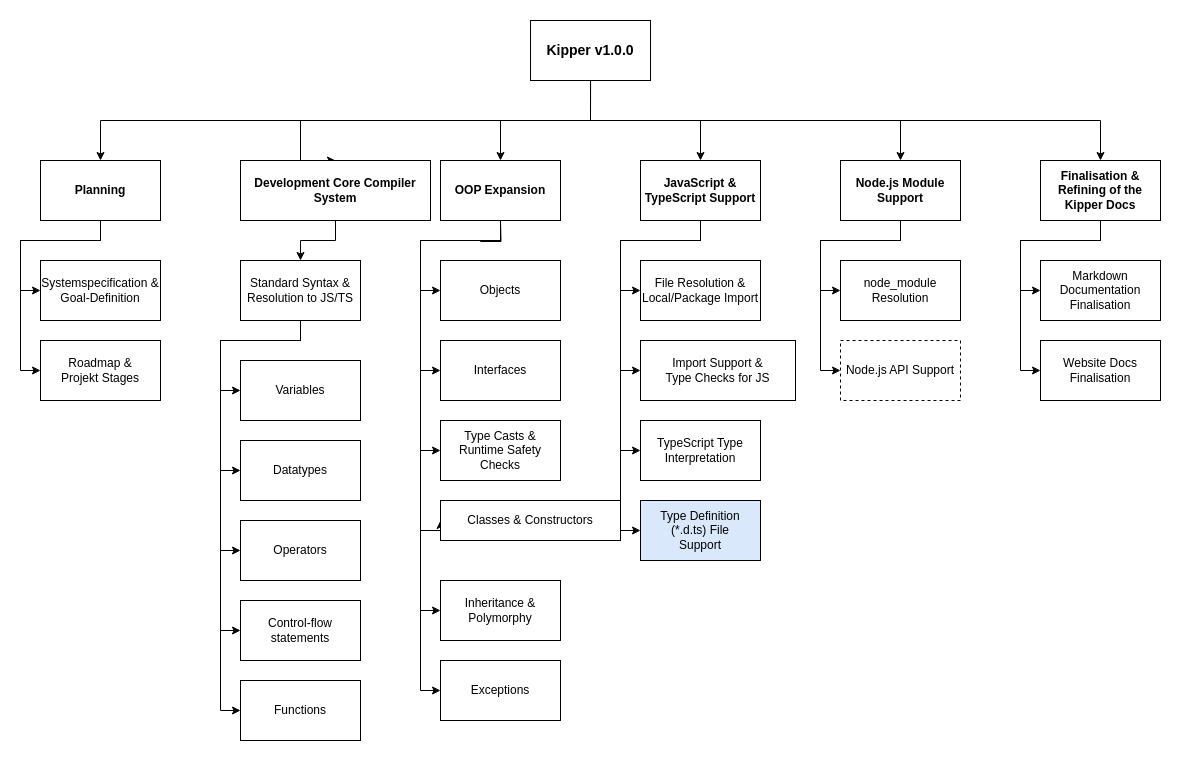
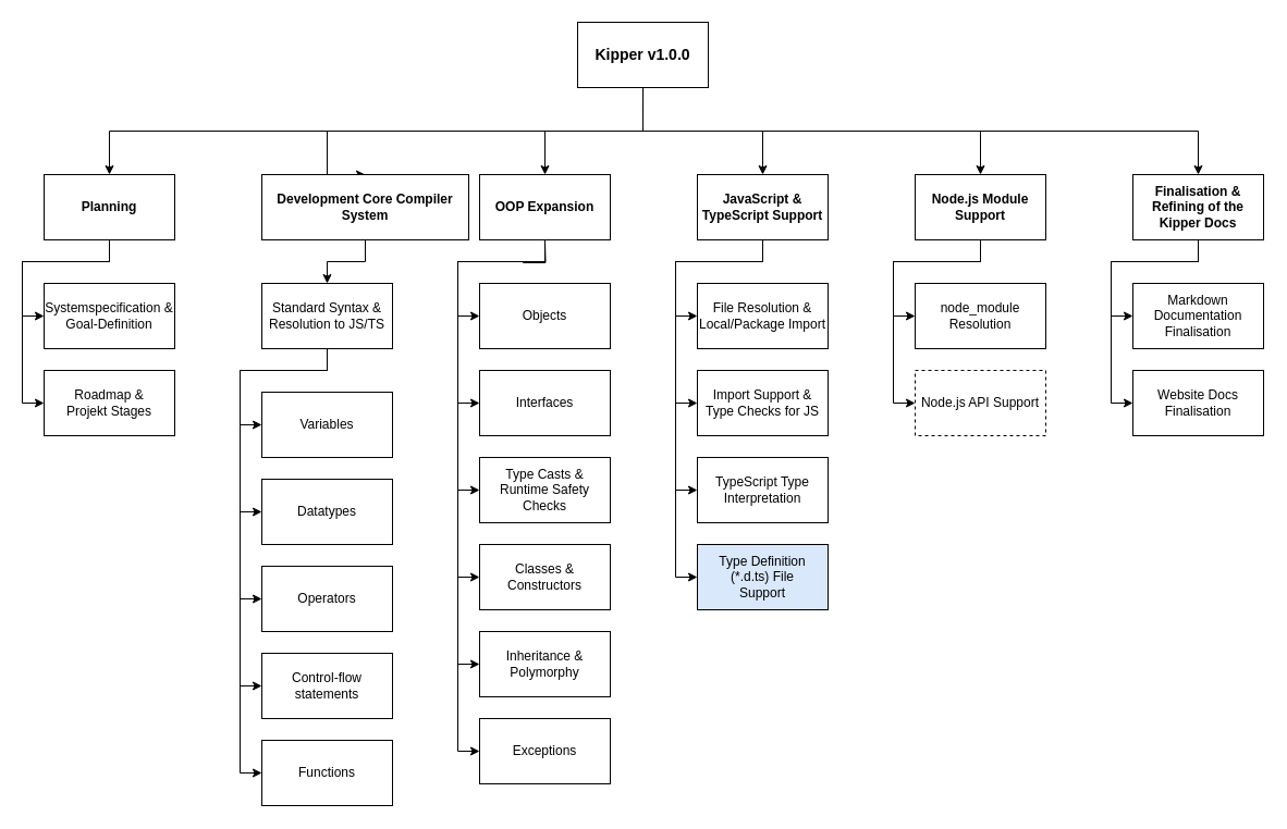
  <mxCell id="0" />
  <mxCell id="1" parent="0" />
  <mxCell id="2" style="edgeStyle=orthogonalEdgeStyle;rounded=0;orthogonalLoop=1;jettySize=auto;html=1;exitX=0.5;exitY=1;exitDx=0;exitDy=0;entryX=0.5;entryY=0;entryDx=0;entryDy=0;" parent="1" source="8" target="11" edge="1"><mxGeometry relative="1" as="geometry"><mxPoint x="700" y="80" as="sourcePoint" /><Array as="points"><mxPoint x="590" y="120" /><mxPoint x="100" y="120" /></Array></mxGeometry></mxCell>
  <mxCell id="3" style="edgeStyle=orthogonalEdgeStyle;rounded=0;orthogonalLoop=1;jettySize=auto;html=1;exitX=0.5;exitY=1;exitDx=0;exitDy=0;entryX=0.5;entryY=0;entryDx=0;entryDy=0;" parent="1" source="8" target="13" edge="1"><mxGeometry relative="1" as="geometry"><mxPoint x="700" y="80" as="sourcePoint" /><Array as="points"><mxPoint x="590" y="120" /><mxPoint x="300" y="120" /></Array></mxGeometry></mxCell>
  <mxCell id="4" style="edgeStyle=orthogonalEdgeStyle;rounded=0;orthogonalLoop=1;jettySize=auto;html=1;exitX=0.5;exitY=1;exitDx=0;exitDy=0;" parent="1" source="8" target="14" edge="1"><mxGeometry relative="1" as="geometry"><mxPoint x="700" y="80" as="sourcePoint" /><Array as="points"><mxPoint x="590" y="120" /><mxPoint x="500" y="120" /></Array></mxGeometry></mxCell>
  <mxCell id="5" style="edgeStyle=orthogonalEdgeStyle;rounded=0;orthogonalLoop=1;jettySize=auto;html=1;exitX=0.5;exitY=1;exitDx=0;exitDy=0;entryX=0.5;entryY=0;entryDx=0;entryDy=0;fontSize=14;" parent="1" source="8" target="44" edge="1"><mxGeometry relative="1" as="geometry"><mxPoint x="700" y="80" as="sourcePoint" /></mxGeometry></mxCell>
  <mxCell id="6" style="edgeStyle=orthogonalEdgeStyle;rounded=0;orthogonalLoop=1;jettySize=auto;html=1;exitX=0.5;exitY=1;exitDx=0;exitDy=0;entryX=0.5;entryY=0;entryDx=0;entryDy=0;fontSize=14;" parent="1" source="8" target="51" edge="1"><mxGeometry relative="1" as="geometry"><mxPoint x="700" y="80" as="sourcePoint" /><Array as="points"><mxPoint x="590" y="120" /><mxPoint x="900" y="120" /></Array></mxGeometry></mxCell>
  <mxCell id="7" style="edgeStyle=orthogonalEdgeStyle;rounded=0;orthogonalLoop=1;jettySize=auto;html=1;exitX=0.5;exitY=1;exitDx=0;exitDy=0;entryX=0.5;entryY=0;entryDx=0;entryDy=0;fontSize=14;" parent="1" source="8" target="56" edge="1"><mxGeometry relative="1" as="geometry"><mxPoint x="700" y="80" as="sourcePoint" /><Array as="points"><mxPoint x="590" y="120" /><mxPoint x="1100" y="120" /></Array></mxGeometry></mxCell>
  <mxCell id="8" value="&lt;b&gt;&lt;font style=&quot;font-size: 14px;&quot;&gt;Kipper v1.0.0&lt;/font&gt;&lt;/b&gt;" style="rounded=0;whiteSpace=wrap;html=1;" parent="1" vertex="1"><mxGeometry x="530.02" y="20" width="120" height="60" as="geometry" /></mxCell>
  <mxCell id="9" style="edgeStyle=orthogonalEdgeStyle;rounded=0;orthogonalLoop=1;jettySize=auto;html=1;exitX=0.5;exitY=1;exitDx=0;exitDy=0;entryX=0;entryY=0.5;entryDx=0;entryDy=0;" parent="1" source="11" target="16" edge="1"><mxGeometry relative="1" as="geometry" /></mxCell>
  <mxCell id="10" style="edgeStyle=orthogonalEdgeStyle;rounded=0;orthogonalLoop=1;jettySize=auto;html=1;exitX=0.5;exitY=1;exitDx=0;exitDy=0;entryX=0;entryY=0.5;entryDx=0;entryDy=0;" parent="1" source="11" target="15" edge="1"><mxGeometry x="-0.04" y="-40" relative="1" as="geometry"><Array as="points"><mxPoint x="100" y="240" /><mxPoint x="20" y="240" /><mxPoint x="20" y="370" /></Array><mxPoint as="offset" /></mxGeometry></mxCell>
  <mxCell id="11" value="&lt;b&gt;Planning&lt;/b&gt;" style="rounded=0;whiteSpace=wrap;html=1;" parent="1" vertex="1"><mxGeometry x="40" y="160" width="120" height="60" as="geometry" /></mxCell>
  <mxCell id="12" style="edgeStyle=orthogonalEdgeStyle;rounded=0;orthogonalLoop=1;jettySize=auto;html=1;exitX=0.5;exitY=1;exitDx=0;exitDy=0;entryX=0.5;entryY=0;entryDx=0;entryDy=0;" parent="1" source="13" target="22" edge="1"><mxGeometry relative="1" as="geometry" /></mxCell>
  <mxCell id="13" value="&lt;b&gt;Development Core Compiler System&lt;/b&gt;" style="rounded=0;whiteSpace=wrap;html=1;" parent="1" vertex="1"><mxGeometry x="240" y="160" width="190" height="60" as="geometry" /></mxCell>
  <mxCell id="14" value="&lt;b&gt;OOP Expansion&lt;/b&gt;" style="rounded=0;whiteSpace=wrap;html=1;" parent="1" vertex="1"><mxGeometry x="440" y="160" width="120" height="60" as="geometry" /></mxCell>
  <mxCell id="15" value="Roadmap &amp;amp; &lt;br&gt;Projekt Stages" style="rounded=0;whiteSpace=wrap;html=1;" parent="1" vertex="1"><mxGeometry x="40" y="340" width="120" height="60" as="geometry" /></mxCell>
  <mxCell id="16" value="Systemspecification &amp;amp; Goal-Definition" style="rounded=0;whiteSpace=wrap;html=1;" parent="1" vertex="1"><mxGeometry x="40" y="260" width="120" height="60" as="geometry" /></mxCell>
  <mxCell id="17" style="edgeStyle=orthogonalEdgeStyle;rounded=0;orthogonalLoop=1;jettySize=auto;html=1;exitX=0.5;exitY=1;exitDx=0;exitDy=0;entryX=0;entryY=0.5;entryDx=0;entryDy=0;" parent="1" source="22" target="23" edge="1"><mxGeometry relative="1" as="geometry" /></mxCell>
  <mxCell id="18" style="edgeStyle=orthogonalEdgeStyle;rounded=0;orthogonalLoop=1;jettySize=auto;html=1;exitX=0.5;exitY=1;exitDx=0;exitDy=0;entryX=0;entryY=0.5;entryDx=0;entryDy=0;" parent="1" source="22" target="24" edge="1"><mxGeometry relative="1" as="geometry"><Array as="points"><mxPoint x="300" y="340" /><mxPoint x="220" y="340" /><mxPoint x="220" y="470" /></Array></mxGeometry></mxCell>
  <mxCell id="19" style="edgeStyle=orthogonalEdgeStyle;rounded=0;orthogonalLoop=1;jettySize=auto;html=1;exitX=0.5;exitY=1;exitDx=0;exitDy=0;entryX=0;entryY=0.5;entryDx=0;entryDy=0;" parent="1" source="22" target="25" edge="1"><mxGeometry x="-0.879" y="-60" relative="1" as="geometry"><Array as="points"><mxPoint x="300" y="340" /><mxPoint x="220" y="340" /><mxPoint x="220" y="550" /></Array><mxPoint as="offset" /></mxGeometry></mxCell>
  <mxCell id="20" style="edgeStyle=orthogonalEdgeStyle;rounded=0;orthogonalLoop=1;jettySize=auto;html=1;exitX=0.5;exitY=1;exitDx=0;exitDy=0;entryX=0;entryY=0.5;entryDx=0;entryDy=0;" parent="1" source="22" target="26" edge="1"><mxGeometry x="-0.902" y="-50" relative="1" as="geometry"><Array as="points"><mxPoint x="300" y="340" /><mxPoint x="220" y="340" /><mxPoint x="220" y="630" /></Array><mxPoint as="offset" /></mxGeometry></mxCell>
  <mxCell id="21" style="edgeStyle=orthogonalEdgeStyle;rounded=0;orthogonalLoop=1;jettySize=auto;html=1;exitX=0.5;exitY=1;exitDx=0;exitDy=0;entryX=0;entryY=0.5;entryDx=0;entryDy=0;" parent="1" source="22" target="27" edge="1"><mxGeometry x="-0.878" y="-70" relative="1" as="geometry"><Array as="points"><mxPoint x="300" y="340" /><mxPoint x="220" y="340" /><mxPoint x="220" y="710" /></Array><mxPoint as="offset" /></mxGeometry></mxCell>
  <mxCell id="22" value="Standard Syntax &amp;amp;&lt;br&gt;Resolution to JS/TS" style="rounded=0;whiteSpace=wrap;html=1;" parent="1" vertex="1"><mxGeometry x="240" y="260" width="120" height="60" as="geometry" /></mxCell>
  <mxCell id="23" value="Variables" style="rounded=0;whiteSpace=wrap;html=1;" parent="1" vertex="1"><mxGeometry x="240" y="360" width="120" height="60" as="geometry" /></mxCell>
  <mxCell id="24" value="Datatypes" style="rounded=0;whiteSpace=wrap;html=1;" parent="1" vertex="1"><mxGeometry x="240" y="440" width="120" height="60" as="geometry" /></mxCell>
  <mxCell id="25" value="Operators" style="rounded=0;whiteSpace=wrap;html=1;" parent="1" vertex="1"><mxGeometry x="240" y="520" width="120" height="60" as="geometry" /></mxCell>
  <mxCell id="26" value="Control-flow&lt;br&gt;statements" style="rounded=0;whiteSpace=wrap;html=1;" parent="1" vertex="1"><mxGeometry x="240" y="600" width="120" height="60" as="geometry" /></mxCell>
  <mxCell id="27" value="Functions" style="rounded=0;whiteSpace=wrap;html=1;" parent="1" vertex="1"><mxGeometry x="240" y="680" width="120" height="60" as="geometry" /></mxCell>
  <mxCell id="28" style="edgeStyle=orthogonalEdgeStyle;rounded=0;orthogonalLoop=1;jettySize=auto;html=1;exitX=0.5;exitY=1;exitDx=0;exitDy=0;entryX=0;entryY=0.5;entryDx=0;entryDy=0;" parent="1" target="34" edge="1"><mxGeometry relative="1" as="geometry"><mxPoint x="500" y="220" as="sourcePoint" /></mxGeometry></mxCell>
  <mxCell id="29" style="edgeStyle=orthogonalEdgeStyle;rounded=0;orthogonalLoop=1;jettySize=auto;html=1;exitX=0.5;exitY=1;exitDx=0;exitDy=0;entryX=0;entryY=0.5;entryDx=0;entryDy=0;" parent="1" target="35" edge="1"><mxGeometry x="-0.039" y="-50" relative="1" as="geometry"><mxPoint x="500" y="220" as="sourcePoint" /><Array as="points"><mxPoint x="500" y="240" /><mxPoint x="420" y="240" /><mxPoint x="420" y="370" /></Array><mxPoint as="offset" /></mxGeometry></mxCell>
  <mxCell id="30" style="edgeStyle=orthogonalEdgeStyle;rounded=0;orthogonalLoop=1;jettySize=auto;html=1;exitX=0.5;exitY=1;exitDx=0;exitDy=0;entryX=0;entryY=0.5;entryDx=0;entryDy=0;" parent="1" target="36" edge="1"><mxGeometry x="-0.879" y="-70" relative="1" as="geometry"><mxPoint x="500" y="220" as="sourcePoint" /><Array as="points"><mxPoint x="500" y="240" /><mxPoint x="420" y="240" /><mxPoint x="420" y="450" /></Array><mxPoint as="offset" /></mxGeometry></mxCell>
  <mxCell id="31" style="edgeStyle=orthogonalEdgeStyle;rounded=0;orthogonalLoop=1;jettySize=auto;html=1;exitX=0.5;exitY=1;exitDx=0;exitDy=0;entryX=0;entryY=0.5;entryDx=0;entryDy=0;" parent="1" target="37" edge="1"><mxGeometry x="-0.903" y="-70" relative="1" as="geometry"><mxPoint x="500" y="220" as="sourcePoint" /><Array as="points"><mxPoint x="500" y="240" /><mxPoint x="420" y="240" /><mxPoint x="420" y="530" /></Array><mxPoint as="offset" /></mxGeometry></mxCell>
  <mxCell id="32" style="edgeStyle=orthogonalEdgeStyle;rounded=0;orthogonalLoop=1;jettySize=auto;html=1;exitX=0.5;exitY=1;exitDx=0;exitDy=0;entryX=0;entryY=0.5;entryDx=0;entryDy=0;" parent="1" target="38" edge="1"><mxGeometry x="-0.878" y="-60" relative="1" as="geometry"><mxPoint x="500" y="220" as="sourcePoint" /><Array as="points"><mxPoint x="500" y="240" /><mxPoint x="420" y="240" /><mxPoint x="420" y="610" /></Array><mxPoint as="offset" /></mxGeometry></mxCell>
  <mxCell id="33" style="edgeStyle=orthogonalEdgeStyle;rounded=0;orthogonalLoop=1;jettySize=auto;html=1;exitX=0.5;exitY=1;exitDx=0;exitDy=0;entryX=0;entryY=0.5;entryDx=0;entryDy=0;" parent="1" source="14" target="39" edge="1"><mxGeometry x="-0.86" y="-70" relative="1" as="geometry"><mxPoint x="500" y="320" as="sourcePoint" /><Array as="points"><mxPoint x="500" y="240" /><mxPoint x="420" y="240" /><mxPoint x="420" y="690" /></Array><mxPoint as="offset" /></mxGeometry></mxCell>
  <mxCell id="34" value="Objects" style="rounded=0;whiteSpace=wrap;html=1;" parent="1" vertex="1"><mxGeometry x="440" y="260" width="120" height="60" as="geometry" /></mxCell>
  <mxCell id="35" value="Interfaces" style="rounded=0;whiteSpace=wrap;html=1;" parent="1" vertex="1"><mxGeometry x="440" y="340" width="120" height="60" as="geometry" /></mxCell>
  <mxCell id="36" value="Type Casts &amp;amp;&lt;br&gt;Runtime Safety Checks" style="rounded=0;whiteSpace=wrap;html=1;" parent="1" vertex="1"><mxGeometry x="440" y="420" width="120" height="60" as="geometry" /></mxCell>
- <mxCell id="37" value="Classes &amp;amp; Constructors" style="rounded=0;whiteSpace=wrap;html=1;" parent="1" vertex="1"><mxGeometry x="440" y="500" width="180" height="40" as="geometry" /></mxCell>
+ <mxCell id="37" value="Classes &amp;amp; Constructors" style="rounded=0;whiteSpace=wrap;html=1;" parent="1" vertex="1"><mxGeometry x="440" y="500" width="120" height="60" as="geometry" /></mxCell>
  <mxCell id="38" value="Inheritance &amp;amp;&lt;br&gt;Polymorphy" style="rounded=0;whiteSpace=wrap;html=1;" parent="1" vertex="1"><mxGeometry x="440" y="580" width="120" height="60" as="geometry" /></mxCell>
  <mxCell id="39" value="Exceptions" style="rounded=0;whiteSpace=wrap;html=1;" parent="1" vertex="1"><mxGeometry x="440" y="660" width="120" height="60" as="geometry" /></mxCell>
  <mxCell id="40" style="edgeStyle=orthogonalEdgeStyle;rounded=0;orthogonalLoop=1;jettySize=auto;html=1;exitX=0.5;exitY=1;exitDx=0;exitDy=0;entryX=0;entryY=0.5;entryDx=0;entryDy=0;fontSize=14;" parent="1" source="44" target="46" edge="1"><mxGeometry x="0.04" y="-40" relative="1" as="geometry"><Array as="points"><mxPoint x="700" y="240" /><mxPoint x="620" y="240" /><mxPoint x="620" y="450" /></Array><mxPoint as="offset" /></mxGeometry></mxCell>
  <mxCell id="41" style="edgeStyle=orthogonalEdgeStyle;rounded=0;orthogonalLoop=1;jettySize=auto;html=1;exitX=0.5;exitY=1;exitDx=0;exitDy=0;entryX=0;entryY=0.5;entryDx=0;entryDy=0;fontSize=14;" parent="1" source="44" target="47" edge="1"><mxGeometry x="-0.879" y="-60" relative="1" as="geometry"><Array as="points"><mxPoint x="700" y="240" /><mxPoint x="620" y="240" /><mxPoint x="620" y="530" /></Array><mxPoint as="offset" /></mxGeometry></mxCell>
  <mxCell id="42" style="edgeStyle=orthogonalEdgeStyle;rounded=0;orthogonalLoop=1;jettySize=auto;html=1;exitX=0.5;exitY=1;exitDx=0;exitDy=0;entryX=0;entryY=0.5;entryDx=0;entryDy=0;fontSize=14;" parent="1" source="44" target="45" edge="1"><mxGeometry x="0.04" y="-40" relative="1" as="geometry"><Array as="points"><mxPoint x="700" y="240" /><mxPoint x="620" y="240" /><mxPoint x="620" y="370" /></Array><mxPoint as="offset" /></mxGeometry></mxCell>
  <mxCell id="43" style="edgeStyle=orthogonalEdgeStyle;rounded=0;orthogonalLoop=1;jettySize=auto;html=1;exitX=0.5;exitY=1;exitDx=0;exitDy=0;entryX=0;entryY=0.5;entryDx=0;entryDy=0;fontSize=14;" parent="1" source="44" target="48" edge="1"><mxGeometry relative="1" as="geometry" /></mxCell>
  <mxCell id="44" value="&lt;b&gt;JavaScript &amp;amp;&lt;br&gt;TypeScript Support&lt;br&gt;&lt;/b&gt;" style="rounded=0;whiteSpace=wrap;html=1;" parent="1" vertex="1"><mxGeometry x="640" y="160" width="120" height="60" as="geometry" /></mxCell>
- <mxCell id="45" value="Import Support &amp;amp;&lt;br&gt;Type Checks for JS" style="rounded=0;whiteSpace=wrap;html=1;" parent="1" vertex="1"><mxGeometry x="640" y="340" width="155" height="60" as="geometry" /></mxCell>
+ <mxCell id="45" value="Import Support &amp;amp;&lt;br&gt;Type Checks for JS" style="rounded=0;whiteSpace=wrap;html=1;" parent="1" vertex="1"><mxGeometry x="640" y="340" width="120" height="60" as="geometry" /></mxCell>
  <mxCell id="46" value="TypeScript Type Interpretation" style="rounded=0;whiteSpace=wrap;html=1;" parent="1" vertex="1"><mxGeometry x="640" y="420" width="120" height="60" as="geometry" /></mxCell>
  <mxCell id="47" value="Type Definition &lt;br&gt;(*.d.ts) File&lt;br&gt;Support" style="rounded=0;whiteSpace=wrap;html=1;fillColor=#dae8fc;" parent="1" vertex="1"><mxGeometry x="640" y="500" width="120" height="60" as="geometry" /></mxCell>
  <mxCell id="48" value="File Resolution &amp;amp;&lt;br style=&quot;border-color: var(--border-color);&quot;&gt;Local/Package Import" style="rounded=0;whiteSpace=wrap;html=1;" parent="1" vertex="1"><mxGeometry x="640" y="260" width="120" height="60" as="geometry" /></mxCell>
  <mxCell id="49" style="edgeStyle=orthogonalEdgeStyle;rounded=0;orthogonalLoop=1;jettySize=auto;html=1;exitX=0.5;exitY=1;exitDx=0;exitDy=0;entryX=0;entryY=0.5;entryDx=0;entryDy=0;fontSize=14;" parent="1" source="51" target="52" edge="1"><mxGeometry relative="1" as="geometry" /></mxCell>
  <mxCell id="50" style="edgeStyle=orthogonalEdgeStyle;rounded=0;orthogonalLoop=1;jettySize=auto;html=1;exitX=0.5;exitY=1;exitDx=0;exitDy=0;entryX=0;entryY=0.5;entryDx=0;entryDy=0;fontSize=14;" parent="1" source="51" target="53" edge="1"><mxGeometry x="-0.04" y="-40" relative="1" as="geometry"><Array as="points"><mxPoint x="900" y="240" /><mxPoint x="820" y="240" /><mxPoint x="820" y="370" /></Array><mxPoint as="offset" /></mxGeometry></mxCell>
  <mxCell id="51" value="&lt;b&gt;Node.js Module&lt;br&gt;Support&lt;br&gt;&lt;/b&gt;" style="rounded=0;whiteSpace=wrap;html=1;" parent="1" vertex="1"><mxGeometry x="840" y="160" width="120" height="60" as="geometry" /></mxCell>
  <mxCell id="52" value="node_module&lt;br&gt;Resolution" style="rounded=0;whiteSpace=wrap;html=1;" parent="1" vertex="1"><mxGeometry x="840" y="260" width="120" height="60" as="geometry" /></mxCell>
  <mxCell id="53" value="Node.js API Support" style="rounded=0;whiteSpace=wrap;html=1;dashed=1;" parent="1" vertex="1"><mxGeometry x="840" y="340" width="120" height="60" as="geometry" /></mxCell>
  <mxCell id="54" style="edgeStyle=orthogonalEdgeStyle;rounded=0;orthogonalLoop=1;jettySize=auto;html=1;exitX=0.5;exitY=1;exitDx=0;exitDy=0;entryX=0;entryY=0.5;entryDx=0;entryDy=0;fontSize=14;" parent="1" source="56" target="57" edge="1"><mxGeometry relative="1" as="geometry" /></mxCell>
  <mxCell id="55" style="edgeStyle=orthogonalEdgeStyle;rounded=0;orthogonalLoop=1;jettySize=auto;html=1;exitX=0.5;exitY=1;exitDx=0;exitDy=0;entryX=0;entryY=0.5;entryDx=0;entryDy=0;fontSize=14;" parent="1" source="56" target="58" edge="1"><mxGeometry x="-0.04" y="-40" relative="1" as="geometry"><Array as="points"><mxPoint x="1100" y="240" /><mxPoint x="1020" y="240" /><mxPoint x="1020" y="370" /></Array><mxPoint as="offset" /></mxGeometry></mxCell>
  <mxCell id="56" value="&lt;b&gt;Finalisation &amp;amp; Refining of the Kipper Docs&lt;/b&gt;" style="rounded=0;whiteSpace=wrap;html=1;" parent="1" vertex="1"><mxGeometry x="1040" y="160" width="120" height="60" as="geometry" /></mxCell>
  <mxCell id="57" value="Markdown Documentation&lt;br&gt;Finalisation" style="rounded=0;whiteSpace=wrap;html=1;" parent="1" vertex="1"><mxGeometry x="1040" y="260" width="120" height="60" as="geometry" /></mxCell>
  <mxCell id="58" value="Website Docs&lt;br&gt;Finalisation" style="rounded=0;whiteSpace=wrap;html=1;" parent="1" vertex="1"><mxGeometry x="1040" y="340" width="120" height="60" as="geometry" /></mxCell>
